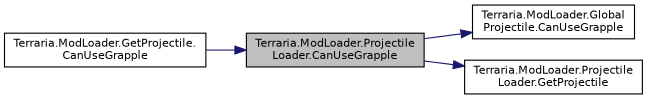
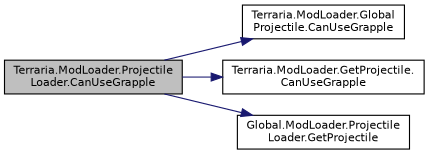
  digraph {
    rankdir=LR
    node [color=black fillcolor=white fontname=Helvetica fontsize=10 shape=record style=filled]
    edge [color=midnightblue fontname=Helvetica fontsize=10 labelfontname=Helvetica labelfontsize=10 style=solid]
    n1 [fillcolor=grey75 fontcolor=black height=0.2 label="Terraria.ModLoader.Projectile\lLoader.CanUseGrapple" width=0.4]
    n2 [height=0.2 label="Terraria.ModLoader.Global\lProjectile.CanUseGrapple" width=0.4]
    n3 [height=0.2 label="Terraria.ModLoader.GetProjectile.\lCanUseGrapple" width=0.4]
-   n4 [height=0.2 label="Terraria.ModLoader.Projectile\lLoader.GetProjectile" width=0.4]
+   n4 [height=0.2 label="Global.ModLoader.Projectile\lLoader.GetProjectile" width=0.4]
    n1 -> n2
-   n3 -> n1
+   n1 -> n3
    n1 -> n4
  }
